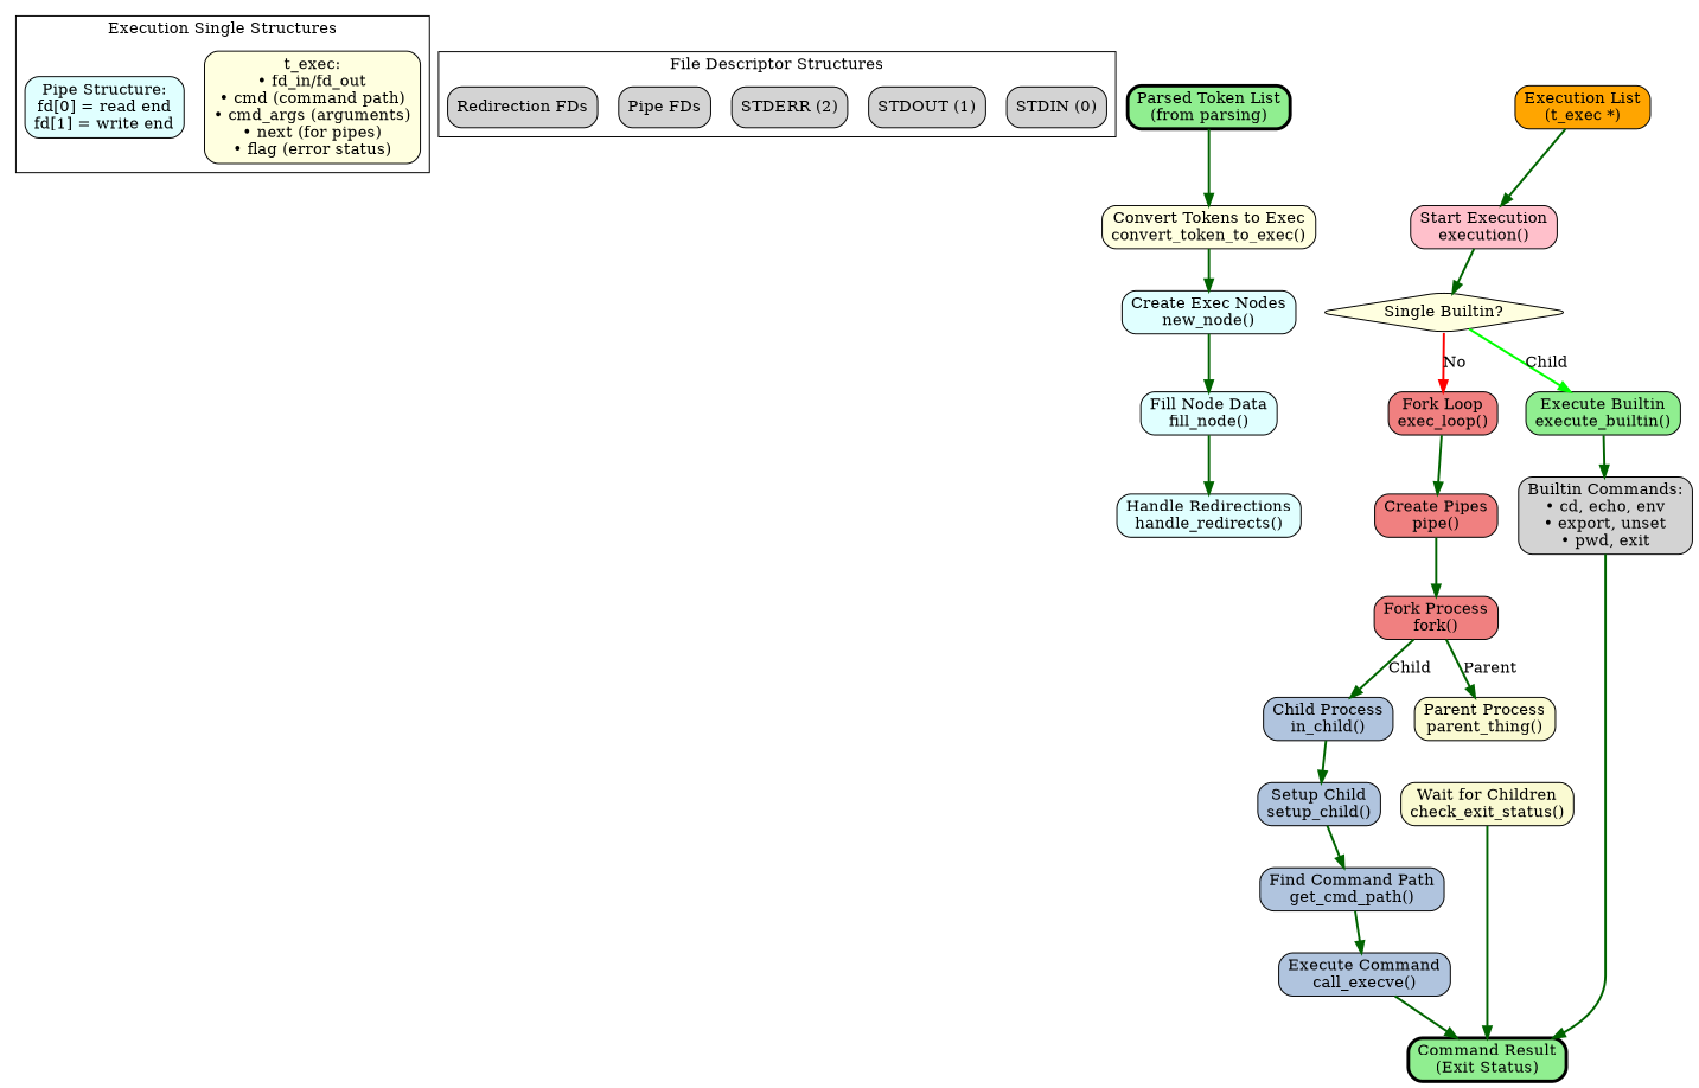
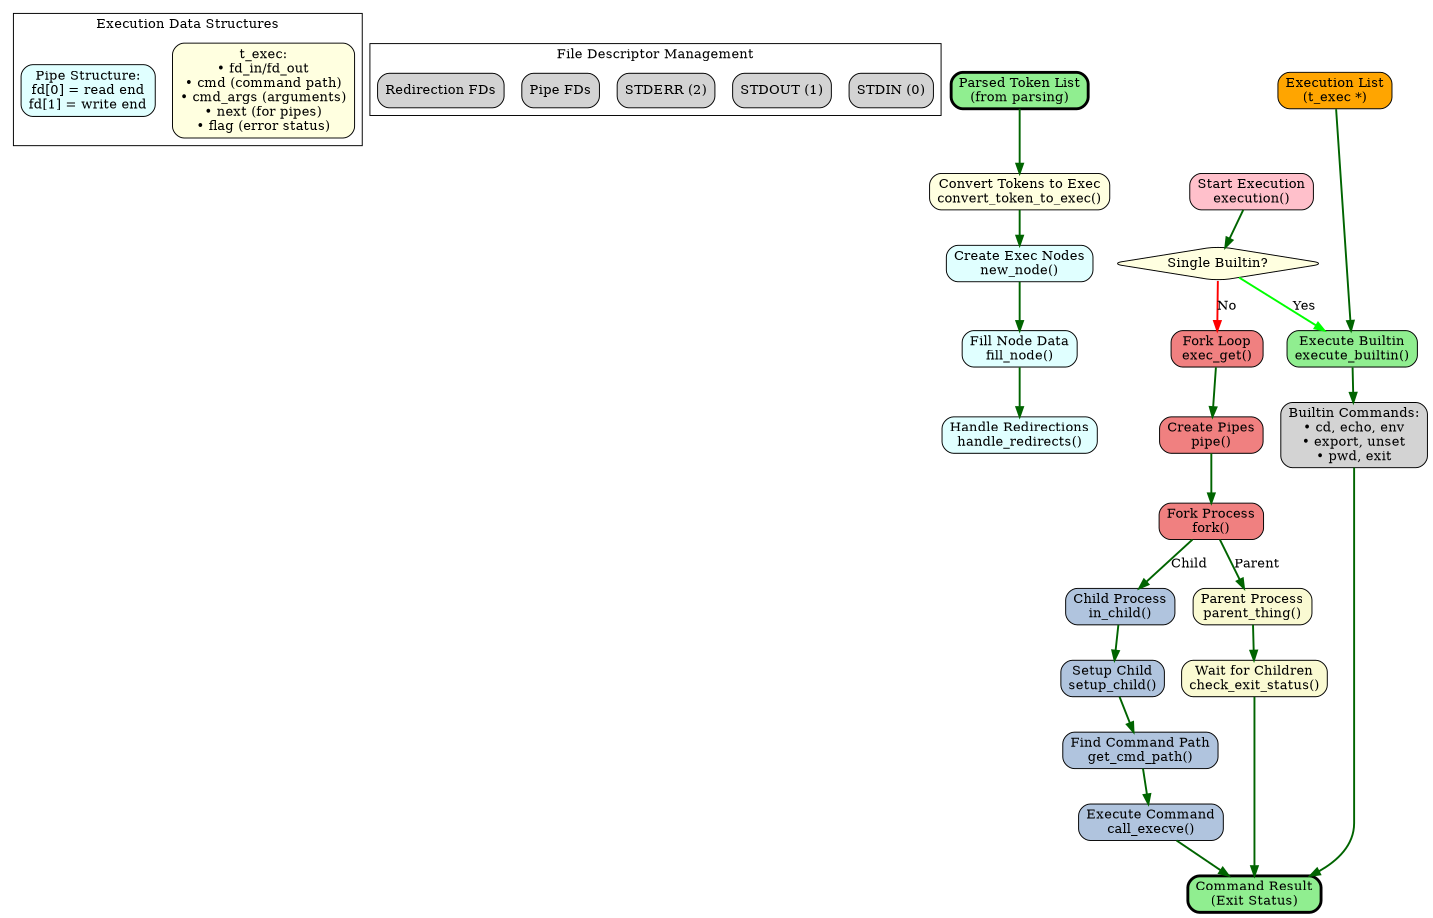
  digraph {
    rankdir=TB
    node [fillcolor=lightgray shape=box style="rounded,filled"]
    edge [color=darkgreen penwidth=2]
    n1 [fillcolor=lightyellow label="t_exec:\n• fd_in/fd_out\n• cmd (command path)\n• cmd_args (arguments)\n• next (for pipes)\n• flag (error status)" shape=record]
    n2 [fillcolor=lightcyan label="Pipe Structure:\nfd[0] = read end\nfd[1] = write end" shape=record]
    n3 [label="STDIN (0)"]
    n4 [label="STDOUT (1)"]
    n5 [label="STDERR (2)"]
    n6 [label="Pipe FDs"]
    n7 [label="Redirection FDs"]
    n8 [fillcolor=lightgreen label="Parsed Token List\n(from parsing)" penwidth=3]
    n9 [fillcolor=lightyellow label="Convert Tokens to Exec\nconvert_token_to_exec()"]
    n10 [fillcolor=lightcyan label="Create Exec Nodes\nnew_node()"]
    n11 [fillcolor=lightcyan label="Fill Node Data\nfill_node()"]
    n12 [fillcolor=lightcyan label="Handle Redirections\nhandle_redirects()"]
    n13 [fillcolor=orange label="Execution List\n(t_exec *)"]
    n14 [fillcolor=pink label="Start Execution\nexecution()"]
    n15 [fillcolor=lightyellow label="Single Builtin?" shape=diamond]
    n16 [fillcolor=lightgreen label="Execute Builtin\nexecute_builtin()"]
-   n17 [fillcolor=lightcoral label="Fork Loop\nexec_loop()"]
+   n17 [fillcolor=lightcoral label="Fork Loop\nexec_get()"]
    n18 [label="Builtin Commands:\n• cd, echo, env\n• export, unset\n• pwd, exit"]
    n19 [fillcolor=lightcoral label="Create Pipes\npipe()"]
    n20 [fillcolor=lightgreen label="Command Result\n(Exit Status)" penwidth=3]
    n21 [fillcolor=lightcoral label="Fork Process\nfork()"]
    n22 [fillcolor=lightsteelblue label="Child Process\nin_child()"]
    n23 [fillcolor=lightgoldenrodyellow label="Parent Process\nparent_thing()"]
    n24 [fillcolor=lightsteelblue label="Setup Child\nsetup_child()"]
    n25 [fillcolor=lightgoldenrodyellow label="Wait for Children\ncheck_exit_status()"]
    n26 [fillcolor=lightsteelblue label="Find Command Path\nget_cmd_path()"]
    n27 [fillcolor=lightsteelblue label="Execute Command\ncall_execve()"]
    subgraph cluster_1 {
      fillcolor=white
-     label="Execution Single Structures"
+     label="Execution Data Structures"
      style=filled
      n1
      n2
    }
    subgraph cluster_2 {
      fillcolor=white
-     label="File Descriptor Structures"
+     label="File Descriptor Management"
      style=filled
      n3
      n4
      n5
      n6
      n7
    }
    n8 -> n9
    n9 -> n10
    n10 -> n11
    n11 -> n12
-   n13 -> n14
+   n13 -> n16
    n14 -> n15
-   n15 -> n16 [color=green label=Child]
+   n15 -> n16 [color=green label=Yes]
    n15 -> n17 [color=red label=No]
    n16 -> n18
    n17 -> n19
    n18 -> n20
    n19 -> n21
    n21 -> n22 [label=Child]
    n21 -> n23 [label=Parent]
    n22 -> n24
+   n23 -> n25
    n24 -> n26
    n25 -> n20
    n26 -> n27
    n27 -> n20
  }
